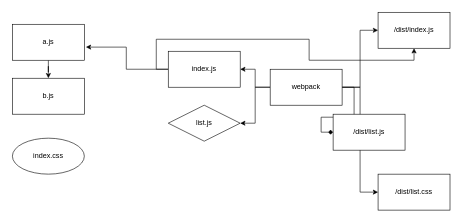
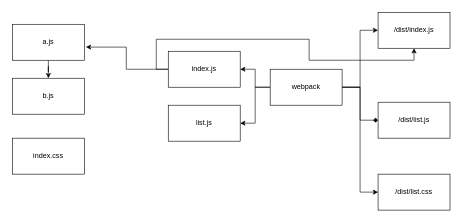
  <mxCell id="0" />
  <mxCell id="1" parent="0" />
  <mxCell id="2" style="edgeStyle=orthogonalEdgeStyle;rounded=0;orthogonalLoop=1;jettySize=auto;html=1;entryX=1.022;entryY=0.635;entryDx=0;entryDy=0;entryPerimeter=0;" edge="1" parent="1" source="4" target="7"><mxGeometry relative="1" as="geometry" /></mxCell>
  <mxCell id="3" style="edgeStyle=orthogonalEdgeStyle;rounded=0;orthogonalLoop=1;jettySize=auto;html=1;exitX=0;exitY=0.5;exitDx=0;exitDy=0;" edge="1" parent="1" source="4" target="16"><mxGeometry relative="1" as="geometry" /></mxCell>
  <mxCell id="4" value="index.js" style="rounded=0;whiteSpace=wrap;html=1;" vertex="1" parent="1"><mxGeometry x="280" y="85" width="120" height="60" as="geometry" /></mxCell>
- <mxCell id="5" value="list.js" style="rhombus;whiteSpace=wrap;html=1;" vertex="1" parent="1"><mxGeometry x="280" y="175" width="120" height="60" as="geometry" /></mxCell>
+ <mxCell id="5" value="list.js" style="rounded=0;whiteSpace=wrap;html=1;" vertex="1" parent="1"><mxGeometry x="280" y="175" width="120" height="60" as="geometry" /></mxCell>
  <mxCell id="6" value="" style="edgeStyle=orthogonalEdgeStyle;rounded=0;orthogonalLoop=1;jettySize=auto;html=1;" edge="1" parent="1" source="7" target="8"><mxGeometry relative="1" as="geometry" /></mxCell>
  <mxCell id="7" value="a.js" style="rounded=0;whiteSpace=wrap;html=1;" vertex="1" parent="1"><mxGeometry x="20" y="40" width="120" height="60" as="geometry" /></mxCell>
  <mxCell id="8" value="b.js" style="rounded=0;whiteSpace=wrap;html=1;" vertex="1" parent="1"><mxGeometry x="20" y="130" width="120" height="60" as="geometry" /></mxCell>
- <mxCell id="9" value="index.css" style="ellipse;whiteSpace=wrap;html=1;" vertex="1" parent="1"><mxGeometry x="20" y="230" width="120" height="60" as="geometry" /></mxCell>
+ <mxCell id="9" value="index.css" style="rounded=0;whiteSpace=wrap;html=1;" vertex="1" parent="1"><mxGeometry x="20" y="230" width="120" height="60" as="geometry" /></mxCell>
  <mxCell id="10" style="edgeStyle=orthogonalEdgeStyle;rounded=0;orthogonalLoop=1;jettySize=auto;html=1;entryX=1;entryY=0.5;entryDx=0;entryDy=0;" edge="1" parent="1" source="15" target="4"><mxGeometry relative="1" as="geometry" /></mxCell>
  <mxCell id="11" style="edgeStyle=orthogonalEdgeStyle;rounded=0;orthogonalLoop=1;jettySize=auto;html=1;exitX=0;exitY=0.5;exitDx=0;exitDy=0;entryX=1;entryY=0.5;entryDx=0;entryDy=0;" edge="1" parent="1" source="15" target="5"><mxGeometry relative="1" as="geometry" /></mxCell>
  <mxCell id="12" style="edgeStyle=orthogonalEdgeStyle;rounded=0;orthogonalLoop=1;jettySize=auto;html=1;entryX=0;entryY=0.5;entryDx=0;entryDy=0;" edge="1" parent="1" source="15" target="16"><mxGeometry relative="1" as="geometry" /></mxCell>
  <mxCell id="13" style="edgeStyle=orthogonalEdgeStyle;rounded=0;orthogonalLoop=1;jettySize=auto;html=1;exitX=1;exitY=0.5;exitDx=0;exitDy=0;entryX=0;entryY=0.5;entryDx=0;entryDy=0;endArrow=diamond;" edge="1" parent="1" source="15" target="17"><mxGeometry relative="1" as="geometry" /></mxCell>
  <mxCell id="14" style="edgeStyle=orthogonalEdgeStyle;rounded=0;orthogonalLoop=1;jettySize=auto;html=1;exitX=1;exitY=0.5;exitDx=0;exitDy=0;entryX=0;entryY=0.5;entryDx=0;entryDy=0;" edge="1" parent="1" source="15" target="18"><mxGeometry relative="1" as="geometry" /></mxCell>
  <mxCell id="15" value="webpack" style="rounded=0;whiteSpace=wrap;html=1;" vertex="1" parent="1"><mxGeometry x="450" y="115" width="120" height="60" as="geometry" /></mxCell>
  <mxCell id="16" value="/dist/index.js" style="rounded=0;whiteSpace=wrap;html=1;" vertex="1" parent="1"><mxGeometry x="630" y="20" width="120" height="60" as="geometry" /></mxCell>
- <mxCell id="17" value="/dist/list.js" style="rounded=0;whiteSpace=wrap;html=1;" vertex="1" parent="1"><mxGeometry x="555" y="190" width="120" height="60" as="geometry" /></mxCell>
+ <mxCell id="17" value="/dist/list.js" style="rounded=0;whiteSpace=wrap;html=1;" vertex="1" parent="1"><mxGeometry x="630" y="170" width="120" height="60" as="geometry" /></mxCell>
  <mxCell id="18" value="/dist/list.css" style="rounded=0;whiteSpace=wrap;html=1;" vertex="1" parent="1"><mxGeometry x="630" y="290" width="120" height="60" as="geometry" /></mxCell>
